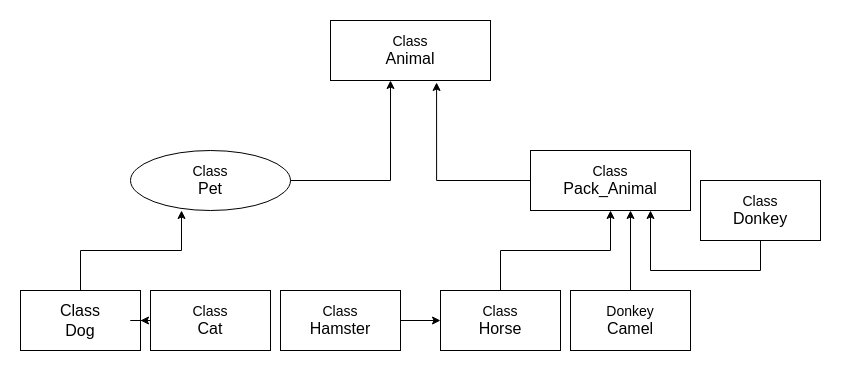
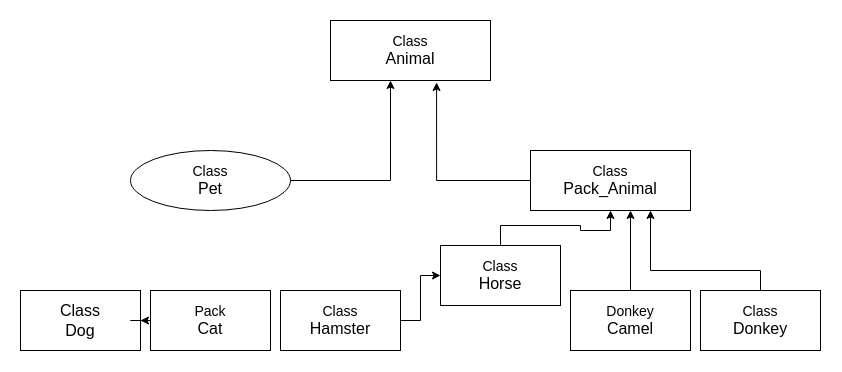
  <mxCell id="0" />
  <mxCell id="1" parent="0" />
  <mxCell id="2" value="&lt;font style=&quot;font-size: 14px;&quot;&gt;Class&lt;/font&gt;&lt;div&gt;&lt;font size=&quot;3&quot;&gt;Animal&lt;/font&gt;&lt;/div&gt;" style="rounded=0;whiteSpace=wrap;html=1;" vertex="1" parent="1"><mxGeometry x="330" y="20" width="160" height="60" as="geometry" /></mxCell>
  <mxCell id="3" value="&lt;font style=&quot;font-size: 14px;&quot;&gt;Class&lt;/font&gt;&lt;div&gt;&lt;font size=&quot;3&quot;&gt;Pet&lt;/font&gt;&lt;/div&gt;" style="ellipse;whiteSpace=wrap;html=1;" vertex="1" parent="1"><mxGeometry x="130" y="150" width="160" height="60" as="geometry" /></mxCell>
  <mxCell id="4" style="edgeStyle=orthogonalEdgeStyle;rounded=0;orthogonalLoop=1;jettySize=auto;html=1;entryX=0.375;entryY=1;entryDx=0;entryDy=0;entryPerimeter=0;" edge="1" parent="1" source="3" target="2"><mxGeometry relative="1" as="geometry" /></mxCell>
  <mxCell id="5" value="&lt;font style=&quot;font-size: 14px;&quot;&gt;Class&lt;/font&gt;&lt;div&gt;&lt;font size=&quot;3&quot;&gt;Pack_Animal&lt;/font&gt;&lt;/div&gt;" style="rounded=0;whiteSpace=wrap;html=1;" vertex="1" parent="1"><mxGeometry x="530" y="150" width="160" height="60" as="geometry" /></mxCell>
  <mxCell id="6" style="edgeStyle=orthogonalEdgeStyle;rounded=0;orthogonalLoop=1;jettySize=auto;html=1;entryX=0.663;entryY=1.033;entryDx=0;entryDy=0;entryPerimeter=0;" edge="1" parent="1" source="5" target="2"><mxGeometry relative="1" as="geometry" /></mxCell>
  <mxCell id="7" value="&lt;font size=&quot;3&quot;&gt;Class&lt;/font&gt;&lt;div&gt;&lt;font size=&quot;3&quot;&gt;Dog&lt;/font&gt;&lt;/div&gt;" style="rounded=0;whiteSpace=wrap;html=1;" vertex="1" parent="1"><mxGeometry x="20" y="290" width="120" height="60" as="geometry" /></mxCell>
  <mxCell id="8" style="edgeStyle=orthogonalEdgeStyle;rounded=0;orthogonalLoop=1;jettySize=auto;html=1;" edge="1" parent="1" source="9" target="7"><mxGeometry relative="1" as="geometry" /></mxCell>
- <mxCell id="9" value="&lt;font style=&quot;font-size: 14px;&quot;&gt;Class&lt;/font&gt;&lt;div&gt;&lt;font size=&quot;3&quot;&gt;Cat&lt;/font&gt;&lt;/div&gt;" style="rounded=0;whiteSpace=wrap;html=1;" vertex="1" parent="1"><mxGeometry x="150" y="290" width="120" height="60" as="geometry" /></mxCell>
+ <mxCell id="9" value="&lt;font style=&quot;font-size: 14px;&quot;&gt;Pack&lt;/font&gt;&lt;div&gt;&lt;font size=&quot;3&quot;&gt;Cat&lt;/font&gt;&lt;/div&gt;" style="rounded=0;whiteSpace=wrap;html=1;" vertex="1" parent="1"><mxGeometry x="150" y="290" width="120" height="60" as="geometry" /></mxCell>
  <mxCell id="10" value="&lt;font style=&quot;font-size: 14px;&quot;&gt;Class&lt;/font&gt;&lt;div&gt;&lt;font size=&quot;3&quot;&gt;Hamster&lt;/font&gt;&lt;/div&gt;" style="rounded=0;whiteSpace=wrap;html=1;" vertex="1" parent="1"><mxGeometry x="280" y="290" width="120" height="60" as="geometry" /></mxCell>
  <mxCell id="11" style="edgeStyle=orthogonalEdgeStyle;rounded=0;orthogonalLoop=1;jettySize=auto;html=1;" edge="1" parent="1" source="12" target="5"><mxGeometry relative="1" as="geometry" /></mxCell>
- <mxCell id="12" value="&lt;font style=&quot;font-size: 14px;&quot;&gt;Class&lt;/font&gt;&lt;div&gt;&lt;font size=&quot;3&quot;&gt;Horse&lt;/font&gt;&lt;/div&gt;" style="rounded=0;whiteSpace=wrap;html=1;" vertex="1" parent="1"><mxGeometry x="440" y="290" width="120" height="60" as="geometry" /></mxCell>
+ <mxCell id="12" value="&lt;font style=&quot;font-size: 14px;&quot;&gt;Class&lt;/font&gt;&lt;div&gt;&lt;font size=&quot;3&quot;&gt;Horse&lt;/font&gt;&lt;/div&gt;" style="rounded=0;whiteSpace=wrap;html=1;" vertex="1" parent="1"><mxGeometry x="440" y="245" width="120" height="60" as="geometry" /></mxCell>
  <mxCell id="13" value="&lt;font style=&quot;font-size: 14px;&quot;&gt;Donkey&lt;/font&gt;&lt;div&gt;&lt;font size=&quot;3&quot;&gt;Camel&lt;/font&gt;&lt;/div&gt;" style="rounded=0;whiteSpace=wrap;html=1;" vertex="1" parent="1"><mxGeometry x="570" y="290" width="120" height="60" as="geometry" /></mxCell>
  <mxCell id="14" style="edgeStyle=orthogonalEdgeStyle;rounded=0;orthogonalLoop=1;jettySize=auto;html=1;entryX=0.75;entryY=1;entryDx=0;entryDy=0;" edge="1" parent="1" source="15" target="5"><mxGeometry relative="1" as="geometry"><Array as="points"><mxPoint x="760" y="270" /><mxPoint x="650" y="270" /></Array></mxGeometry></mxCell>
- <mxCell id="15" value="&lt;font style=&quot;font-size: 14px;&quot;&gt;Class&lt;/font&gt;&lt;div&gt;&lt;font size=&quot;3&quot;&gt;Donkey&lt;/font&gt;&lt;/div&gt;" style="rounded=0;whiteSpace=wrap;html=1;" vertex="1" parent="1"><mxGeometry x="700" y="180" width="120" height="60" as="geometry" /></mxCell>
- <mxCell id="16" style="edgeStyle=orthogonalEdgeStyle;rounded=0;orthogonalLoop=1;jettySize=auto;html=1;entryX=0.319;entryY=1;entryDx=0;entryDy=0;entryPerimeter=0;" edge="1" parent="1" source="7" target="3"><mxGeometry relative="1" as="geometry" /></mxCell>
+ <mxCell id="15" value="&lt;font style=&quot;font-size: 14px;&quot;&gt;Class&lt;/font&gt;&lt;div&gt;&lt;font size=&quot;3&quot;&gt;Donkey&lt;/font&gt;&lt;/div&gt;" style="rounded=0;whiteSpace=wrap;html=1;" vertex="1" parent="1"><mxGeometry x="700" y="290" width="120" height="60" as="geometry" /></mxCell>
  <mxCell id="17" style="edgeStyle=orthogonalEdgeStyle;rounded=0;orthogonalLoop=1;jettySize=auto;html=1;" edge="1" parent="1" source="10" target="12"><mxGeometry relative="1" as="geometry"><mxPoint x="239" y="220" as="targetPoint" /></mxGeometry></mxCell>
  <mxCell id="18" style="edgeStyle=orthogonalEdgeStyle;rounded=0;orthogonalLoop=1;jettySize=auto;html=1;entryX=0.625;entryY=1;entryDx=0;entryDy=0;entryPerimeter=0;" edge="1" parent="1" source="13" target="5"><mxGeometry relative="1" as="geometry" /></mxCell>
